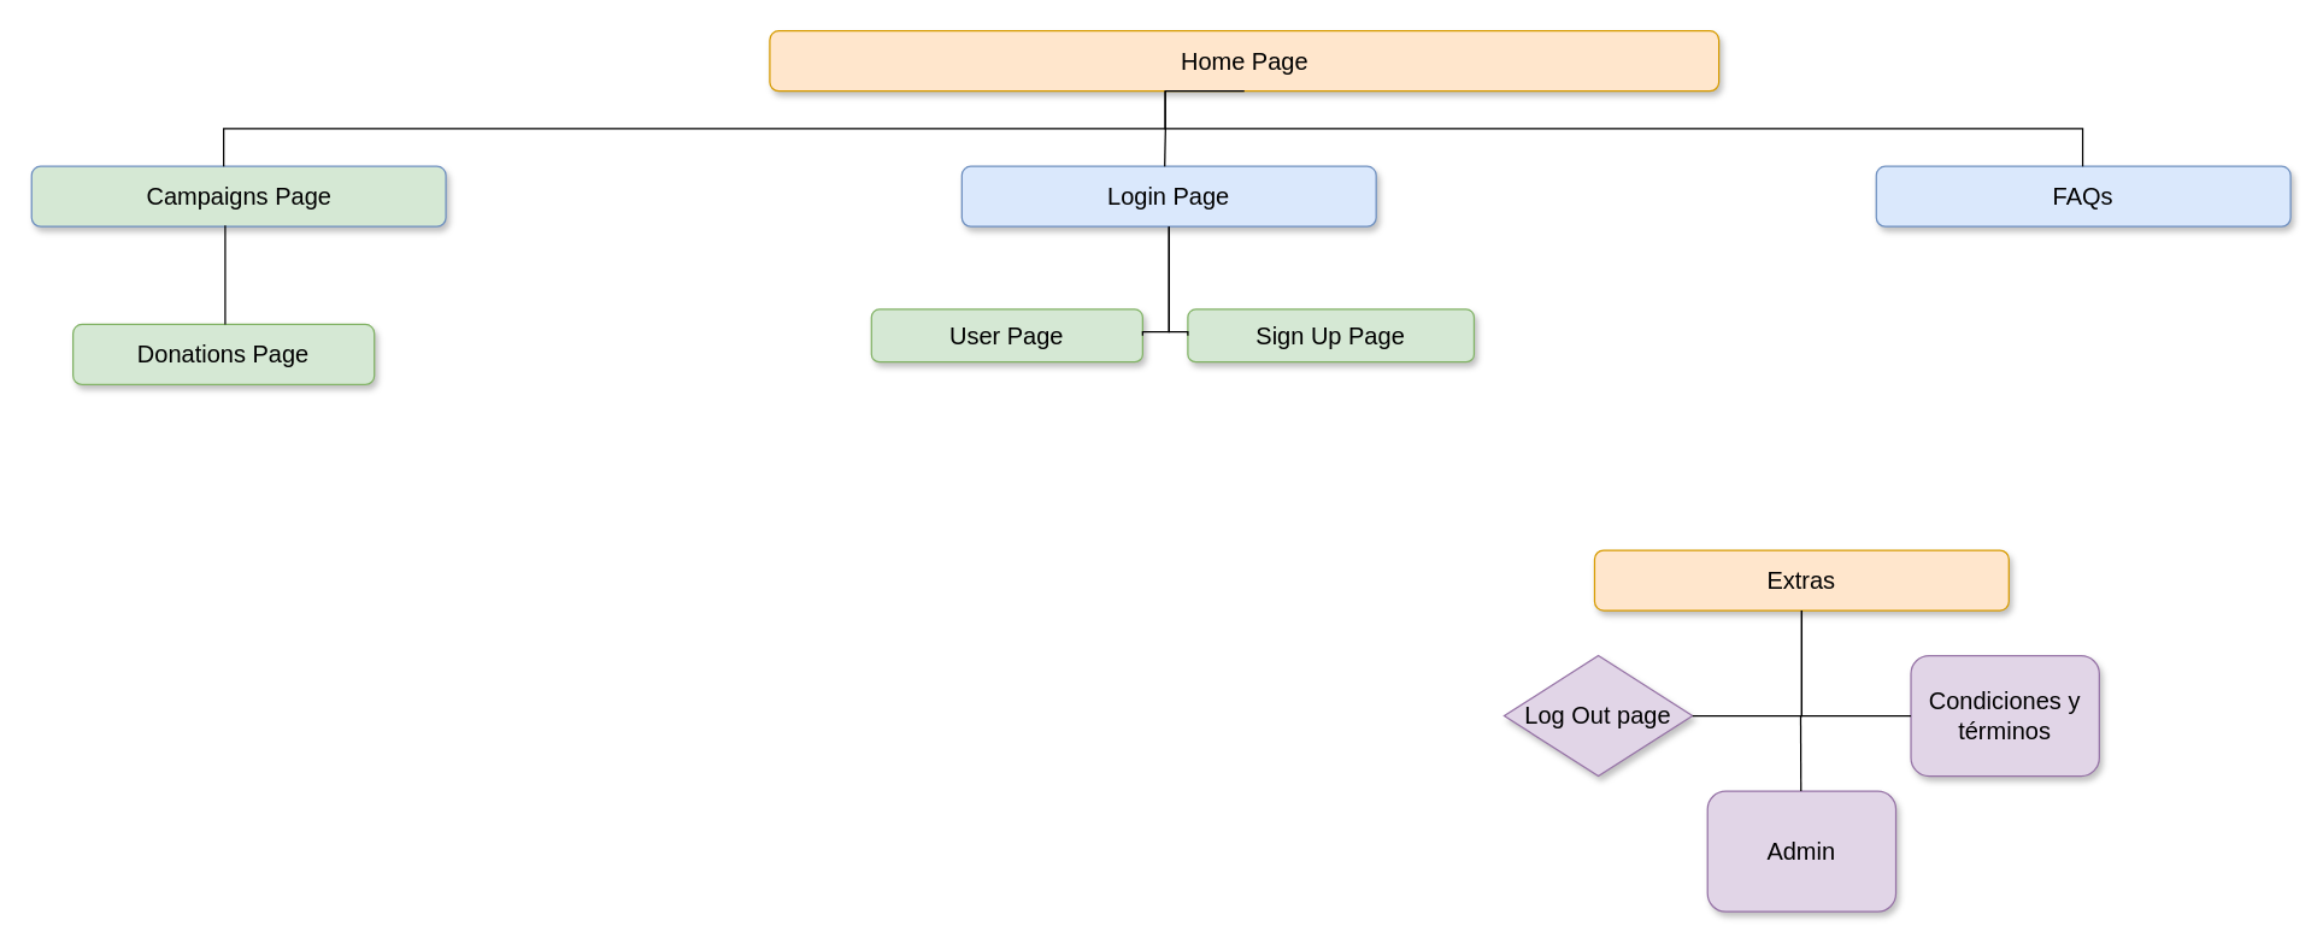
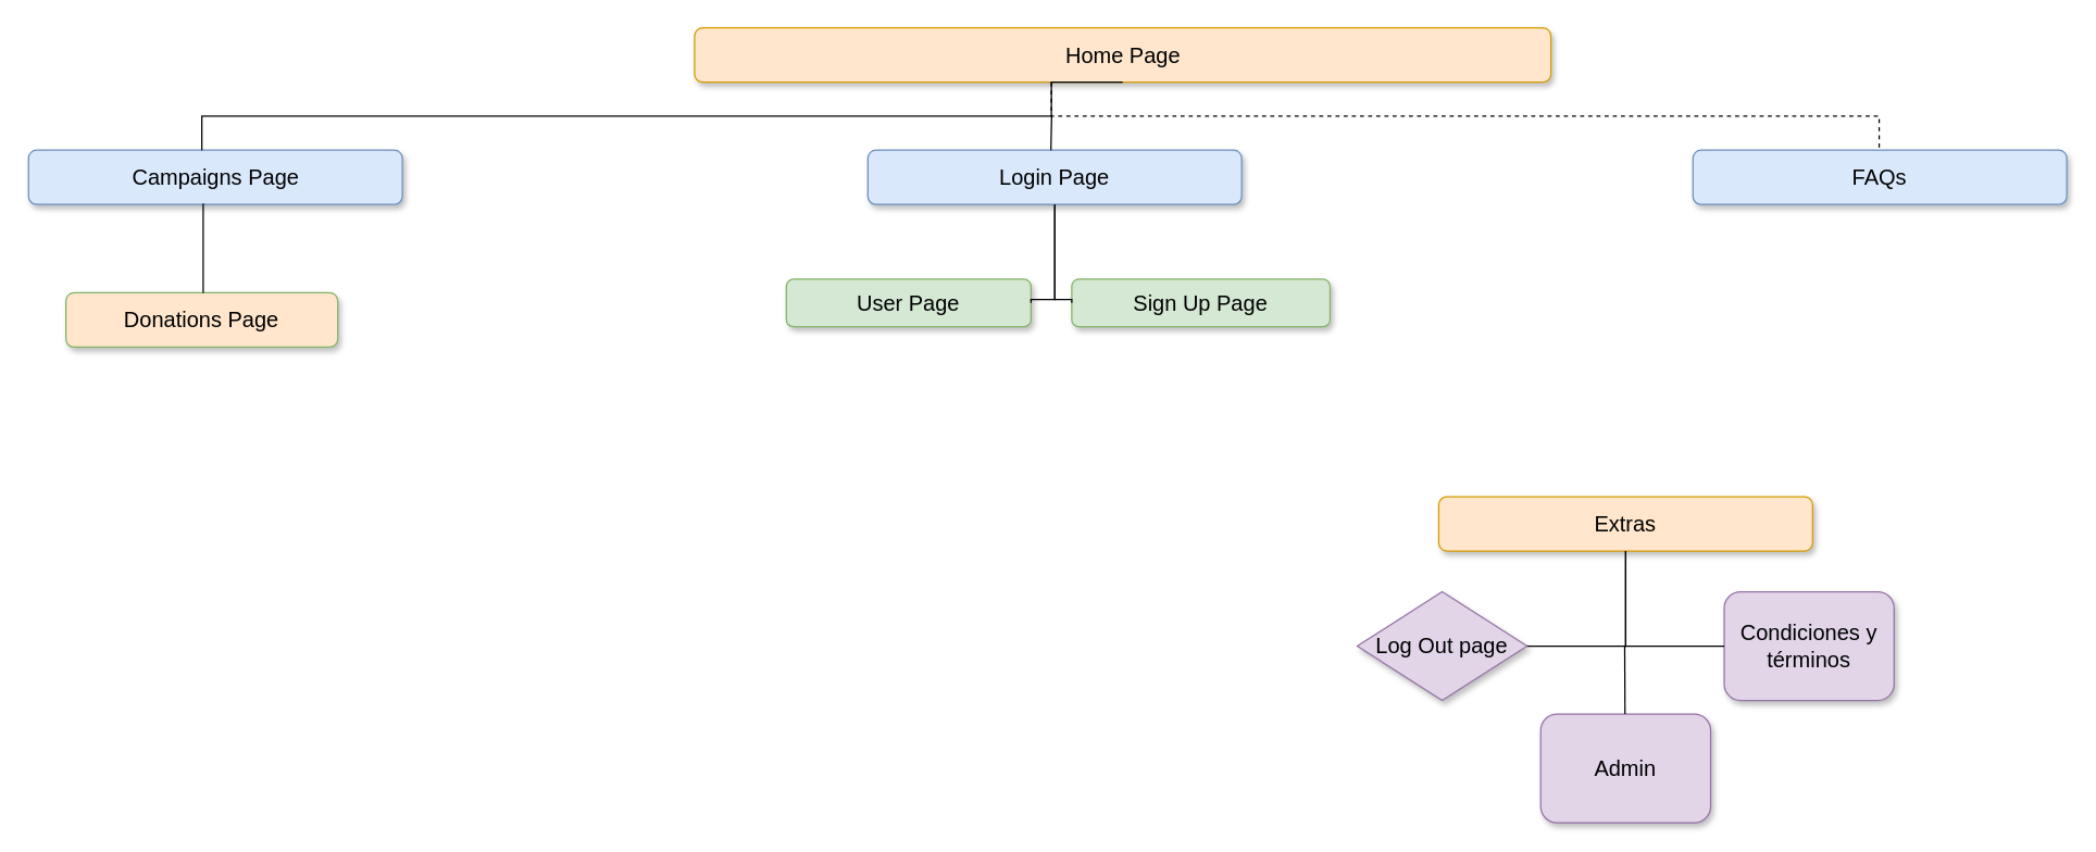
  <mxCell id="0" style=";html=1;" />
  <mxCell id="1" style=";html=1;" parent="0" />
  <mxCell id="2" value="Home Page" style="whiteSpace=wrap;html=1;rounded=1;shadow=1;strokeWidth=1;fontSize=16;align=center;fillColor=#ffe6cc;strokeColor=#d79b00;" parent="1" vertex="1"><mxGeometry x="510.5" y="20" width="630" height="40" as="geometry" /></mxCell>
  <mxCell id="3" value="Login Page" style="whiteSpace=wrap;html=1;rounded=1;shadow=1;strokeWidth=1;fontSize=16;align=center;fillColor=#dae8fc;strokeColor=#6c8ebf;" parent="1" vertex="1"><mxGeometry x="638" y="110" width="275" height="40" as="geometry" /></mxCell>
- <mxCell id="4" value="Campaigns Page" style="whiteSpace=wrap;html=1;rounded=1;shadow=1;strokeWidth=1;fontSize=16;align=center;fillColor=#d5e8d4;strokeColor=#6c8ebf;" parent="1" vertex="1"><mxGeometry x="20.5" y="110" width="275" height="40" as="geometry" /></mxCell>
+ <mxCell id="4" value="Campaigns Page" style="whiteSpace=wrap;html=1;rounded=1;shadow=1;strokeWidth=1;fontSize=16;align=center;fillColor=#dae8fc;strokeColor=#6c8ebf;" parent="1" vertex="1"><mxGeometry x="20.5" y="110" width="275" height="40" as="geometry" /></mxCell>
  <mxCell id="5" value="FAQs" style="whiteSpace=wrap;html=1;rounded=1;shadow=1;strokeWidth=1;fontSize=16;align=center;fillColor=#dae8fc;strokeColor=#6c8ebf;" parent="1" vertex="1"><mxGeometry x="1245" y="110" width="275" height="40" as="geometry" /></mxCell>
  <mxCell id="6" value="User Page" style="whiteSpace=wrap;html=1;rounded=1;shadow=1;strokeWidth=1;fontSize=16;align=center;fillColor=#d5e8d4;strokeColor=#82b366;" parent="1" vertex="1"><mxGeometry x="578" y="205" width="180" height="35" as="geometry" /></mxCell>
  <mxCell id="7" value="&lt;span&gt;Sign Up Page&lt;/span&gt;" style="whiteSpace=wrap;html=1;rounded=1;shadow=1;strokeWidth=1;fontSize=16;align=center;fillColor=#d5e8d4;strokeColor=#82b366;" parent="1" vertex="1"><mxGeometry x="788" y="205" width="190" height="35" as="geometry" /></mxCell>
  <mxCell id="8" style="edgeStyle=orthogonalEdgeStyle;html=1;startSize=6;endFill=0;endSize=6;strokeWidth=1;fontSize=16;rounded=0;endArrow=none;exitX=0.5;exitY=1;" parent="1" source="2" target="4" edge="1"><mxGeometry relative="1" as="geometry"><Array as="points"><mxPoint x="773" y="85" /><mxPoint x="148" y="85" /></Array></mxGeometry></mxCell>
- <mxCell id="9" style="edgeStyle=orthogonalEdgeStyle;html=1;startSize=6;endFill=0;endSize=6;strokeWidth=1;fontSize=16;rounded=0;endArrow=none;" parent="1" source="2" target="5" edge="1"><mxGeometry relative="1" as="geometry"><Array as="points"><mxPoint x="773" y="85" /><mxPoint x="1382" y="85" /></Array></mxGeometry></mxCell>
+ <mxCell id="9" style="edgeStyle=orthogonalEdgeStyle;html=1;startSize=6;endFill=0;endSize=6;strokeWidth=1;fontSize=16;rounded=0;endArrow=none;dashed=1;" parent="1" source="2" target="5" edge="1"><mxGeometry relative="1" as="geometry"><Array as="points"><mxPoint x="773" y="85" /><mxPoint x="1382" y="85" /></Array></mxGeometry></mxCell>
  <mxCell id="10" style="edgeStyle=orthogonalEdgeStyle;html=1;startSize=6;endFill=0;endSize=6;strokeWidth=1;fontSize=16;rounded=0;endArrow=none;entryX=1;entryY=0.5;" parent="1" source="3" target="6" edge="1"><mxGeometry relative="1" as="geometry"><Array as="points"><mxPoint x="775" y="220" /></Array></mxGeometry></mxCell>
  <mxCell id="11" style="edgeStyle=orthogonalEdgeStyle;html=1;startSize=6;endFill=0;endSize=6;strokeWidth=1;fontSize=16;rounded=0;endArrow=none;entryX=0;entryY=0.5;" parent="1" source="3" target="7" edge="1"><mxGeometry relative="1" as="geometry"><Array as="points"><mxPoint x="776" y="220" /><mxPoint x="788" y="220" /></Array></mxGeometry></mxCell>
  <mxCell id="12" value="Extras" style="whiteSpace=wrap;html=1;rounded=1;shadow=1;strokeWidth=1;fontSize=16;align=center;fillColor=#ffe6cc;strokeColor=#d79b00;" parent="1" vertex="1"><mxGeometry x="1058" y="365" width="275" height="40" as="geometry" /></mxCell>
  <mxCell id="13" value="Log Out page" style="rhombus;whiteSpace=wrap;html=1;shadow=1;strokeWidth=1;fontSize=16;align=center;fillColor=#e1d5e7;strokeColor=#9673a6;" parent="1" vertex="1"><mxGeometry x="998" y="435" width="125" height="80" as="geometry" /></mxCell>
  <mxCell id="14" value="Condiciones y términos" style="whiteSpace=wrap;html=1;rounded=1;shadow=1;strokeWidth=1;fontSize=16;align=center;fillColor=#e1d5e7;strokeColor=#9673a6;" parent="1" vertex="1"><mxGeometry x="1268" y="435" width="125" height="80" as="geometry" /></mxCell>
  <mxCell id="15" style="edgeStyle=orthogonalEdgeStyle;html=1;startSize=6;endFill=0;endSize=6;strokeWidth=1;fontSize=16;rounded=0;entryX=1;entryY=0.5;endArrow=none;" parent="1" source="12" target="13" edge="1"><mxGeometry relative="1" as="geometry"><Array as="points"><mxPoint x="1196" y="475" /></Array></mxGeometry></mxCell>
  <mxCell id="16" style="edgeStyle=orthogonalEdgeStyle;html=1;startSize=6;endFill=0;endSize=6;strokeWidth=1;fontSize=16;rounded=0;entryX=0;entryY=0.5;endArrow=none;" parent="1" source="12" target="14" edge="1"><mxGeometry relative="1" as="geometry"><Array as="points"><mxPoint x="1196" y="475" /></Array></mxGeometry></mxCell>
  <mxCell id="17" value="" style="endArrow=none;html=1;" parent="1" edge="1"><mxGeometry width="50" height="50" relative="1" as="geometry"><mxPoint x="772.66" y="110" as="sourcePoint" /><mxPoint x="773.16" y="85" as="targetPoint" /></mxGeometry></mxCell>
- <mxCell id="18" value="Donations Page" style="whiteSpace=wrap;html=1;rounded=1;shadow=1;strokeWidth=1;fontSize=16;align=center;fillColor=#d5e8d4;strokeColor=#82b366;" parent="1" vertex="1"><mxGeometry x="48" y="215" width="200" height="40" as="geometry" /></mxCell>
+ <mxCell id="18" value="Donations Page" style="whiteSpace=wrap;html=1;rounded=1;shadow=1;strokeWidth=1;fontSize=16;align=center;fillColor=#ffe6cc;strokeColor=#82b366;" parent="1" vertex="1"><mxGeometry x="48" y="215" width="200" height="40" as="geometry" /></mxCell>
  <mxCell id="19" value="" style="endArrow=none;html=1;entryX=0.52;entryY=0.979;entryDx=0;entryDy=0;entryPerimeter=0;" parent="1" edge="1"><mxGeometry width="50" height="50" relative="1" as="geometry"><mxPoint x="149" y="215" as="sourcePoint" /><mxPoint x="149" y="149.16" as="targetPoint" /></mxGeometry></mxCell>
  <mxCell id="20" value="Admin" style="whiteSpace=wrap;html=1;rounded=1;shadow=1;strokeWidth=1;fontSize=16;align=center;fillColor=#e1d5e7;strokeColor=#9673a6;" vertex="1" parent="1"><mxGeometry x="1133" y="525" width="125" height="80" as="geometry" /></mxCell>
  <mxCell id="21" value="" style="endArrow=none;html=1;" edge="1" parent="1"><mxGeometry width="50" height="50" relative="1" as="geometry"><mxPoint x="1195" y="525" as="sourcePoint" /><mxPoint x="1194.79" y="475" as="targetPoint" /></mxGeometry></mxCell>
